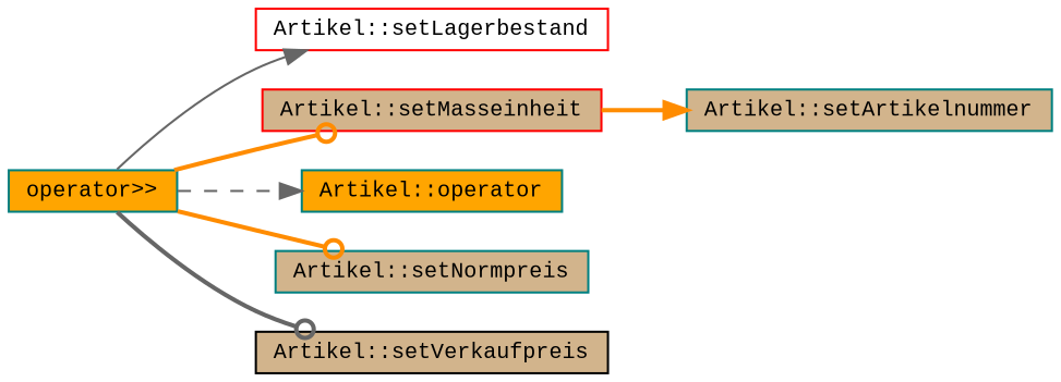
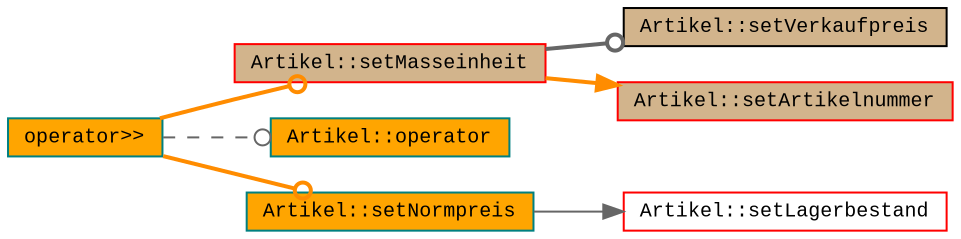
  digraph {
    fontname="Liberation Mono"
    rankdir=LR
    node [color=teal fillcolor=tan fontname="Liberation Mono" fontsize=10 shape=box style=filled]
    edge [arrowhead=normal color=gray40 fontname="Liberation Mono" fontsize=10 labelfontname=Helvetica labelfontsize=10 style=bold]
    n1 [fillcolor=orange fontcolor=black height=0.2 label="operator\>\>" width=0.4]
    n2 [color=red fillcolor=white height=0.2 label="Artikel::setLagerbestand" width=0.4]
    n3 [color=red height=0.2 label="Artikel::setMasseinheit" width=0.4]
    n4 [fillcolor=orange height=0.2 label="Artikel::operator" width=0.4]
-   n5 [height=0.2 label="Artikel::setNormpreis" width=0.4]
+   n5 [fillcolor=orange height=0.2 label="Artikel::setNormpreis" width=0.4]
    n6 [color=black height=0.2 label="Artikel::setVerkaufpreis" width=0.4]
-   n7 [height=0.2 label="Artikel::setArtikelnummer" width=0.4]
-   n1 -> n2 [style=solid]
+   n7 [color=red height=0.2 label="Artikel::setArtikelnummer" width=0.4]
+   n5 -> n2 [style=solid]
    n1 -> n3 [arrowhead=odot color=darkorange]
-   n1 -> n4 [style=dashed]
+   n1 -> n4 [arrowhead=odot style=dashed]
    n1 -> n5 [arrowhead=odot color=darkorange]
-   n1 -> n6 [arrowhead=odot]
+   n3 -> n6 [arrowhead=odot]
    n3 -> n7 [color=darkorange]
  }
